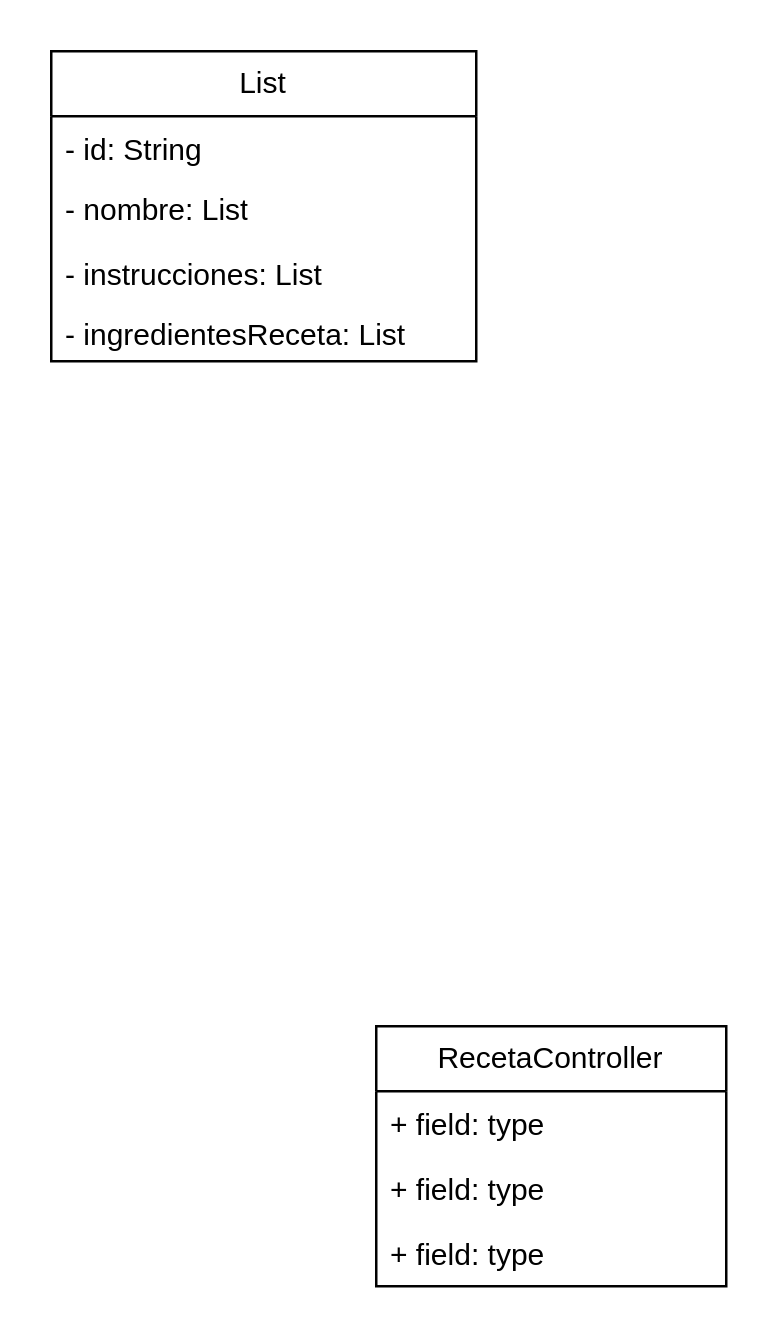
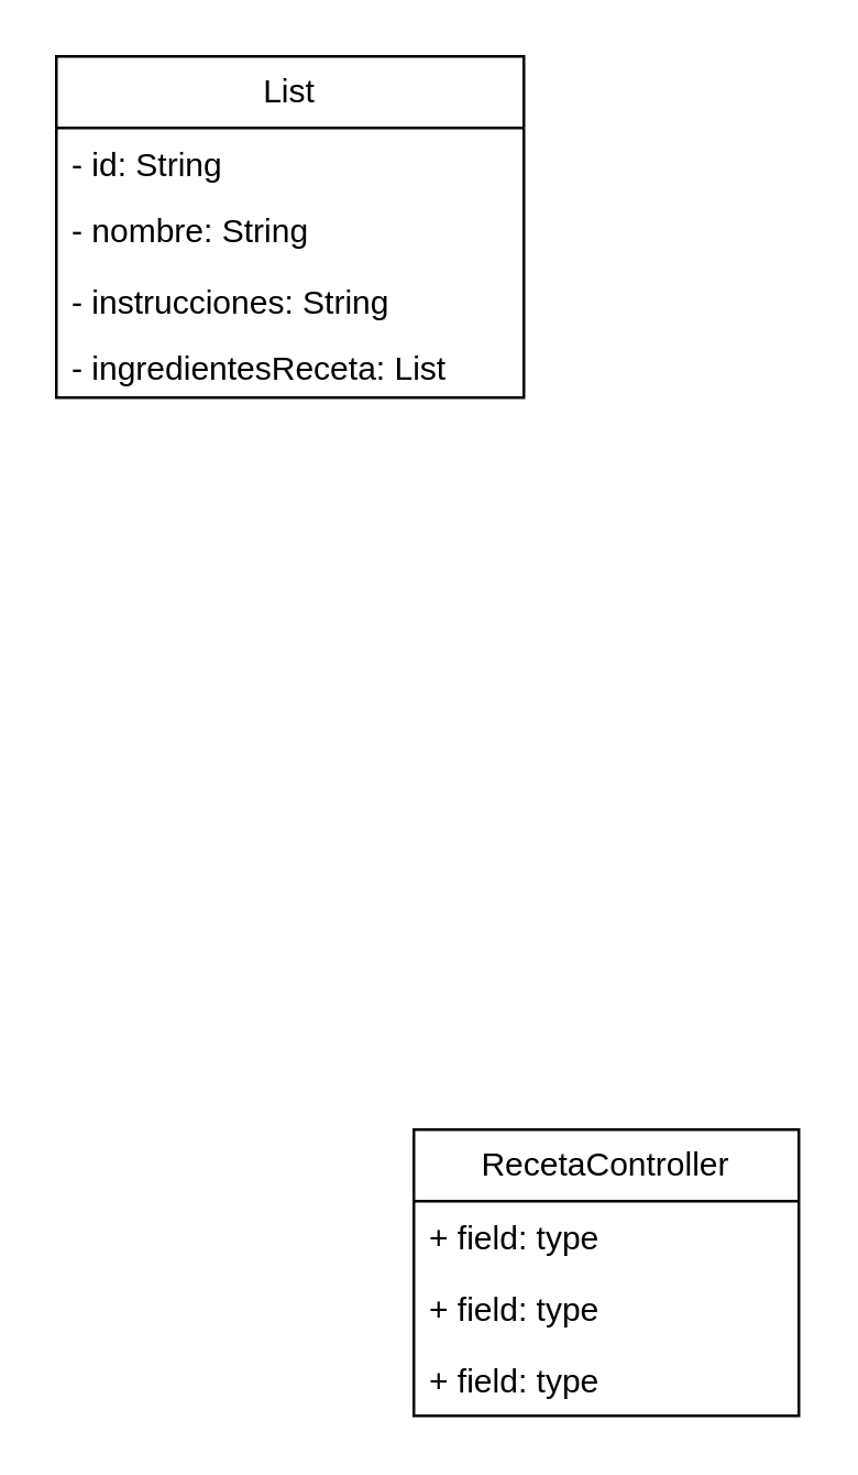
  <mxCell id="0" />
  <mxCell id="1" parent="0" />
  <mxCell id="2" value="RecetaController" style="swimlane;fontStyle=0;childLayout=stackLayout;horizontal=1;startSize=26;fillColor=none;horizontalStack=0;resizeParent=1;resizeParentMax=0;resizeLast=0;collapsible=1;marginBottom=0;whiteSpace=wrap;html=1;" vertex="1" parent="1"><mxGeometry x="150" y="410" width="140" height="104" as="geometry" /></mxCell>
  <mxCell id="3" value="+ field: type" style="text;strokeColor=none;fillColor=none;align=left;verticalAlign=top;spacingLeft=4;spacingRight=4;overflow=hidden;rotatable=0;points=[[0,0.5],[1,0.5]];portConstraint=eastwest;whiteSpace=wrap;html=1;" vertex="1" parent="2"><mxGeometry y="26" width="140" height="26" as="geometry" /></mxCell>
  <mxCell id="4" value="+ field: type" style="text;strokeColor=none;fillColor=none;align=left;verticalAlign=top;spacingLeft=4;spacingRight=4;overflow=hidden;rotatable=0;points=[[0,0.5],[1,0.5]];portConstraint=eastwest;whiteSpace=wrap;html=1;" vertex="1" parent="2"><mxGeometry y="52" width="140" height="26" as="geometry" /></mxCell>
  <mxCell id="5" value="+ field: type" style="text;strokeColor=none;fillColor=none;align=left;verticalAlign=top;spacingLeft=4;spacingRight=4;overflow=hidden;rotatable=0;points=[[0,0.5],[1,0.5]];portConstraint=eastwest;whiteSpace=wrap;html=1;" vertex="1" parent="2"><mxGeometry y="78" width="140" height="26" as="geometry" /></mxCell>
  <mxCell id="6" value="List" style="swimlane;fontStyle=0;childLayout=stackLayout;horizontal=1;startSize=26;fillColor=none;horizontalStack=0;resizeParent=1;resizeParentMax=0;resizeLast=0;collapsible=1;marginBottom=0;whiteSpace=wrap;html=1;" vertex="1" parent="1"><mxGeometry x="20" y="20" width="170" height="124" as="geometry" /></mxCell>
  <mxCell id="7" value="- id: String" style="text;strokeColor=none;fillColor=none;align=left;verticalAlign=top;spacingLeft=4;spacingRight=4;overflow=hidden;rotatable=0;points=[[0,0.5],[1,0.5]];portConstraint=eastwest;whiteSpace=wrap;html=1;" vertex="1" parent="6"><mxGeometry y="26" width="170" height="24" as="geometry" /></mxCell>
- <mxCell id="8" value="- nombre: List" style="text;strokeColor=none;fillColor=none;align=left;verticalAlign=top;spacingLeft=4;spacingRight=4;overflow=hidden;rotatable=0;points=[[0,0.5],[1,0.5]];portConstraint=eastwest;whiteSpace=wrap;html=1;" vertex="1" parent="6"><mxGeometry y="50" width="170" height="26" as="geometry" /></mxCell>
- <mxCell id="9" value="- instrucciones: List" style="text;strokeColor=none;fillColor=none;align=left;verticalAlign=top;spacingLeft=4;spacingRight=4;overflow=hidden;rotatable=0;points=[[0,0.5],[1,0.5]];portConstraint=eastwest;whiteSpace=wrap;html=1;" vertex="1" parent="6"><mxGeometry y="76" width="170" height="24" as="geometry" /></mxCell>
+ <mxCell id="8" value="- nombre: String" style="text;strokeColor=none;fillColor=none;align=left;verticalAlign=top;spacingLeft=4;spacingRight=4;overflow=hidden;rotatable=0;points=[[0,0.5],[1,0.5]];portConstraint=eastwest;whiteSpace=wrap;html=1;" vertex="1" parent="6"><mxGeometry y="50" width="170" height="26" as="geometry" /></mxCell>
+ <mxCell id="9" value="- instrucciones: String" style="text;strokeColor=none;fillColor=none;align=left;verticalAlign=top;spacingLeft=4;spacingRight=4;overflow=hidden;rotatable=0;points=[[0,0.5],[1,0.5]];portConstraint=eastwest;whiteSpace=wrap;html=1;" vertex="1" parent="6"><mxGeometry y="76" width="170" height="24" as="geometry" /></mxCell>
  <mxCell id="10" value="- ingredientesReceta: List" style="text;strokeColor=none;fillColor=none;align=left;verticalAlign=top;spacingLeft=4;spacingRight=4;overflow=hidden;rotatable=0;points=[[0,0.5],[1,0.5]];portConstraint=eastwest;whiteSpace=wrap;html=1;" vertex="1" parent="6"><mxGeometry y="100" width="170" height="24" as="geometry" /></mxCell>
